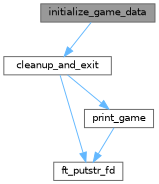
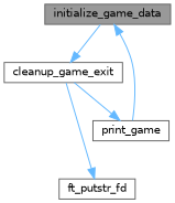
  digraph {
    rankdir=TB
    node [color=grey40 fillcolor=white fontname=Helvetica fontsize=10 shape=box style=filled]
    edge [color=steelblue1 fontname=Helvetica fontsize=10 labelfontname=Helvetica labelfontsize=10 style=solid]
    n1 [color=gray40 fillcolor=grey60 fontcolor=black height=0.2 label=initialize_game_data width=0.4]
-   n2 [height=0.2 label=cleanup_and_exit width=0.4]
+   n2 [height=0.2 label=cleanup_game_exit width=0.4]
    n3 [height=0.2 label=ft_putstr_fd width=0.4]
    n4 [height=0.2 label=print_game width=0.4]
    n1 -> n2
    n2 -> n3
    n2 -> n4
-   n4 -> n3
+   n4 -> n1
  }
